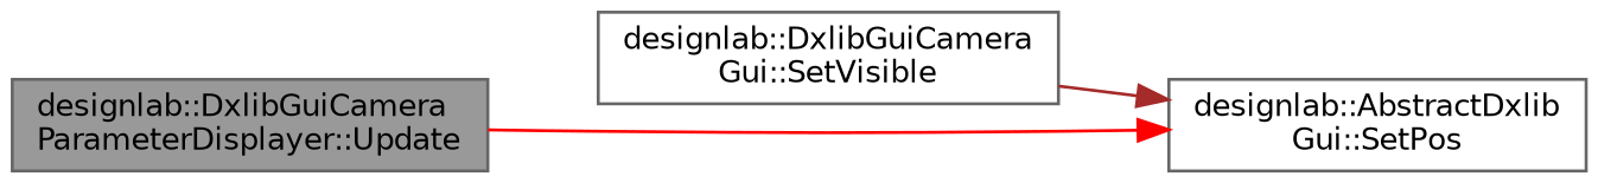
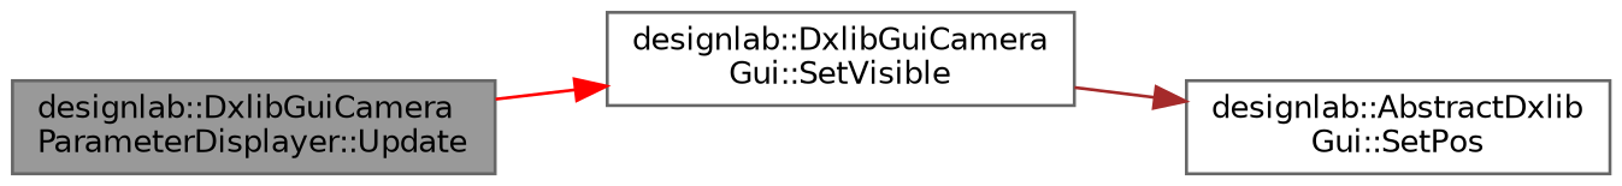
  digraph {
    rankdir=LR
    node [color=grey40 fillcolor=white fontname=Helvetica fontsize=10 shape=box style=filled]
    edge [fontname=Helvetica fontsize=10 labelfontname=Helvetica labelfontsize=10 style=solid]
    n1 [color=gray40 fillcolor=grey60 fontcolor=black height=0.2 label="designlab::DxlibGuiCamera\lParameterDisplayer::Update" width=0.4]
    n2 [height=0.2 label="designlab::DxlibGuiCamera\lGui::SetVisible" width=0.4]
    n3 [height=0.2 label="designlab::AbstractDxlib\lGui::SetPos" width=0.4]
-   n1 -> n3 [color=red]
+   n1 -> n2 [color=red]
    n2 -> n3 [color=brown]
  }
